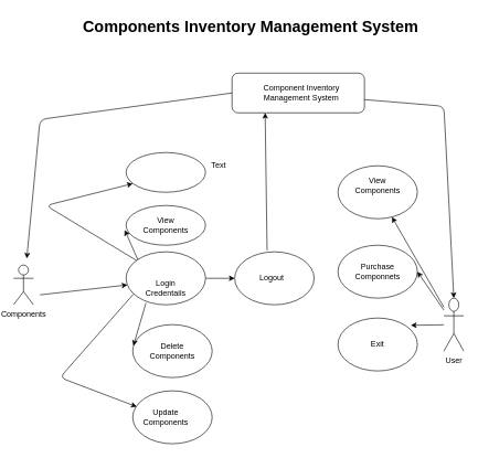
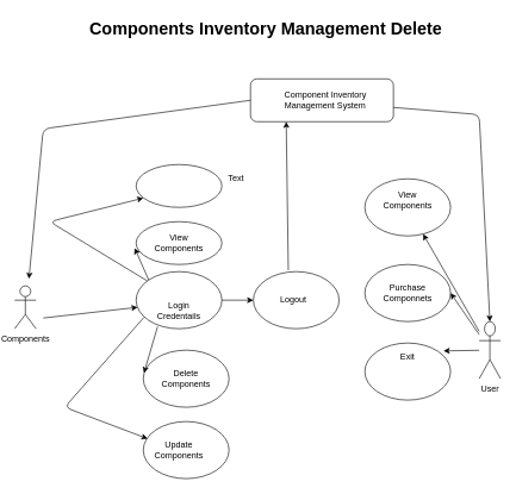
  <mxCell id="0" />
  <mxCell id="1" parent="0" />
  <mxCell id="2" value="" style="ellipse;whiteSpace=wrap;html=1;" vertex="1" parent="1"><mxGeometry x="190" y="230" width="120" height="60" as="geometry" /></mxCell>
  <mxCell id="3" value="Components" style="shape=umlActor;verticalLabelPosition=bottom;verticalAlign=top;html=1;outlineConnect=0;" vertex="1" parent="1"><mxGeometry x="20" y="400" width="30" height="60" as="geometry" /></mxCell>
  <mxCell id="4" value="" style="ellipse;whiteSpace=wrap;html=1;" vertex="1" parent="1"><mxGeometry x="190" y="310" width="120" height="60" as="geometry" /></mxCell>
  <mxCell id="5" value="View Components" style="text;html=1;strokeColor=none;fillColor=none;align=center;verticalAlign=middle;whiteSpace=wrap;rounded=0;" vertex="1" parent="1"><mxGeometry x="210" y="330" width="80" height="20" as="geometry" /></mxCell>
  <mxCell id="6" value="" style="ellipse;whiteSpace=wrap;html=1;" vertex="1" parent="1"><mxGeometry x="190" y="380" width="120" height="80" as="geometry" /></mxCell>
  <mxCell id="7" value="" style="ellipse;whiteSpace=wrap;html=1;" vertex="1" parent="1"><mxGeometry x="200" y="490" width="120" height="80" as="geometry" /></mxCell>
  <mxCell id="8" value="" style="ellipse;whiteSpace=wrap;html=1;" vertex="1" parent="1"><mxGeometry x="200" y="590" width="120" height="80" as="geometry" /></mxCell>
  <mxCell id="9" value="Delete Components" style="text;html=1;strokeColor=none;fillColor=none;align=center;verticalAlign=middle;whiteSpace=wrap;rounded=0;" vertex="1" parent="1"><mxGeometry x="240" y="520" width="40" height="20" as="geometry" /></mxCell>
  <mxCell id="10" value="Login Credentails" style="text;html=1;strokeColor=none;fillColor=none;align=center;verticalAlign=middle;whiteSpace=wrap;rounded=0;" vertex="1" parent="1"><mxGeometry x="210" y="425" width="80" height="20" as="geometry" /></mxCell>
- <mxCell id="11" value="&lt;h1&gt;Components Inventory Management System&lt;/h1&gt;" style="text;html=1;strokeColor=none;fillColor=none;spacing=5;spacingTop=-20;whiteSpace=wrap;overflow=hidden;rounded=0;" vertex="1" parent="1"><mxGeometry x="120" y="20" width="570" height="120" as="geometry" /></mxCell>
+ <mxCell id="11" value="&lt;h1&gt;Components Inventory Management Delete&lt;/h1&gt;" style="text;html=1;strokeColor=none;fillColor=none;spacing=5;spacingTop=-20;whiteSpace=wrap;overflow=hidden;rounded=0;" vertex="1" parent="1"><mxGeometry x="120" y="20" width="570" height="120" as="geometry" /></mxCell>
  <mxCell id="12" value="Update Components" style="text;html=1;strokeColor=none;fillColor=none;align=center;verticalAlign=middle;whiteSpace=wrap;rounded=0;" vertex="1" parent="1"><mxGeometry x="230" y="620" width="40" height="20" as="geometry" /></mxCell>
  <mxCell id="13" value="" style="endArrow=classic;html=1;entryX=0.083;entryY=0.783;entryDx=0;entryDy=0;entryPerimeter=0;" edge="1" parent="1" source="6" target="2"><mxGeometry width="50" height="50" relative="1" as="geometry"><mxPoint x="60" y="420" as="sourcePoint" /><mxPoint x="119" y="380" as="targetPoint" /><Array as="points"><mxPoint x="69" y="310" /></Array></mxGeometry></mxCell>
  <mxCell id="14" value="" style="endArrow=classic;html=1;entryX=-0.017;entryY=0.617;entryDx=0;entryDy=0;entryPerimeter=0;exitX=0;exitY=0;exitDx=0;exitDy=0;" edge="1" parent="1" source="6" target="4"><mxGeometry width="50" height="50" relative="1" as="geometry"><mxPoint x="60" y="430" as="sourcePoint" /><mxPoint x="110" y="380" as="targetPoint" /></mxGeometry></mxCell>
  <mxCell id="15" value="" style="endArrow=classic;html=1;entryX=0.017;entryY=0.625;entryDx=0;entryDy=0;entryPerimeter=0;" edge="1" parent="1" target="6"><mxGeometry width="50" height="50" relative="1" as="geometry"><mxPoint x="60" y="445" as="sourcePoint" /><mxPoint x="190" y="430" as="targetPoint" /></mxGeometry></mxCell>
  <mxCell id="16" value="" style="endArrow=classic;html=1;entryX=0.008;entryY=0.4;entryDx=0;entryDy=0;entryPerimeter=0;exitX=0.25;exitY=0.963;exitDx=0;exitDy=0;exitPerimeter=0;" edge="1" parent="1" source="6" target="7"><mxGeometry width="50" height="50" relative="1" as="geometry"><mxPoint x="60" y="470" as="sourcePoint" /><mxPoint x="110" y="420" as="targetPoint" /></mxGeometry></mxCell>
  <mxCell id="17" value="" style="endArrow=classic;html=1;entryX=0.05;entryY=0.3;entryDx=0;entryDy=0;entryPerimeter=0;exitX=0.092;exitY=0.8;exitDx=0;exitDy=0;exitPerimeter=0;" edge="1" parent="1" source="6" target="8"><mxGeometry width="50" height="50" relative="1" as="geometry"><mxPoint x="130" y="490" as="sourcePoint" /><mxPoint x="100" y="440" as="targetPoint" /><Array as="points"><mxPoint x="90" y="570" /></Array></mxGeometry></mxCell>
  <mxCell id="18" value="" style="ellipse;whiteSpace=wrap;html=1;" vertex="1" parent="1"><mxGeometry x="354" y="380" width="120" height="80" as="geometry" /></mxCell>
  <mxCell id="19" value="Logout" style="text;html=1;strokeColor=none;fillColor=none;align=center;verticalAlign=middle;whiteSpace=wrap;rounded=0;" vertex="1" parent="1"><mxGeometry x="390" y="410" width="40" height="20" as="geometry" /></mxCell>
  <mxCell id="20" value="" style="endArrow=classic;html=1;entryX=0;entryY=0.5;entryDx=0;entryDy=0;" edge="1" parent="1" target="18"><mxGeometry width="50" height="50" relative="1" as="geometry"><mxPoint x="310" y="420" as="sourcePoint" /><mxPoint x="370" y="400" as="targetPoint" /></mxGeometry></mxCell>
  <mxCell id="21" value="User" style="shape=umlActor;verticalLabelPosition=bottom;verticalAlign=top;html=1;outlineConnect=0;" vertex="1" parent="1"><mxGeometry x="670" y="450" width="30" height="80" as="geometry" /></mxCell>
  <mxCell id="22" value="" style="rounded=1;whiteSpace=wrap;html=1;" vertex="1" parent="1"><mxGeometry x="350" y="110" width="200" height="60" as="geometry" /></mxCell>
  <mxCell id="23" value="Text" style="text;html=1;strokeColor=none;fillColor=none;align=center;verticalAlign=middle;whiteSpace=wrap;rounded=0;" vertex="1" parent="1"><mxGeometry x="310" y="240" width="40" height="20" as="geometry" /></mxCell>
  <mxCell id="24" value="Component Inventory Management System" style="text;html=1;strokeColor=none;fillColor=none;align=center;verticalAlign=middle;whiteSpace=wrap;rounded=0;" vertex="1" parent="1"><mxGeometry x="390" y="130" width="130" height="20" as="geometry" /></mxCell>
  <mxCell id="25" value="" style="ellipse;whiteSpace=wrap;html=1;" vertex="1" parent="1"><mxGeometry x="510" y="250" width="120" height="80" as="geometry" /></mxCell>
  <mxCell id="26" value="" style="ellipse;whiteSpace=wrap;html=1;" vertex="1" parent="1"><mxGeometry x="510" y="370" width="120" height="80" as="geometry" /></mxCell>
  <mxCell id="27" value="" style="ellipse;whiteSpace=wrap;html=1;" vertex="1" parent="1"><mxGeometry x="510" y="480" width="120" height="80" as="geometry" /></mxCell>
  <mxCell id="28" value="View Components" style="text;html=1;strokeColor=none;fillColor=none;align=center;verticalAlign=middle;whiteSpace=wrap;rounded=0;" vertex="1" parent="1"><mxGeometry x="550" y="270" width="40" height="20" as="geometry" /></mxCell>
  <mxCell id="29" value="Purchase Componnets" style="text;html=1;strokeColor=none;fillColor=none;align=center;verticalAlign=middle;whiteSpace=wrap;rounded=0;" vertex="1" parent="1"><mxGeometry x="550" y="400" width="40" height="20" as="geometry" /></mxCell>
- <mxCell id="30" value="Exit" style="text;html=1;strokeColor=none;fillColor=none;align=center;verticalAlign=middle;whiteSpace=wrap;rounded=0;" vertex="1" parent="1"><mxGeometry x="550" y="510" width="40" height="20" as="geometry" /></mxCell>
+ <mxCell id="30" value="Exit" style="text;html=1;strokeColor=none;fillColor=none;align=center;verticalAlign=middle;whiteSpace=wrap;rounded=0;" vertex="1" parent="1"><mxGeometry x="550" y="490" width="40" height="20" as="geometry" /></mxCell>
  <mxCell id="31" value="" style="endArrow=classic;html=1;entryX=1;entryY=0.5;entryDx=0;entryDy=0;" edge="1" parent="1" source="21" target="26"><mxGeometry width="50" height="50" relative="1" as="geometry"><mxPoint x="660" y="410" as="sourcePoint" /><mxPoint x="730" y="340" as="targetPoint" /></mxGeometry></mxCell>
  <mxCell id="32" value="" style="endArrow=classic;html=1;exitX=0.408;exitY=-0.025;exitDx=0;exitDy=0;exitPerimeter=0;entryX=0.25;entryY=1;entryDx=0;entryDy=0;" edge="1" parent="1" source="18" target="22"><mxGeometry width="50" height="50" relative="1" as="geometry"><mxPoint x="385" y="365" as="sourcePoint" /><mxPoint x="435" y="315" as="targetPoint" /></mxGeometry></mxCell>
  <mxCell id="33" value="" style="endArrow=classic;html=1;exitX=0;exitY=0.5;exitDx=0;exitDy=0;" edge="1" parent="1" source="22"><mxGeometry width="50" height="50" relative="1" as="geometry"><mxPoint x="190" y="180" as="sourcePoint" /><mxPoint x="40" y="390" as="targetPoint" /><Array as="points"><mxPoint x="60" y="180" /></Array></mxGeometry></mxCell>
  <mxCell id="34" value="" style="endArrow=classic;html=1;entryX=0.917;entryY=0.138;entryDx=0;entryDy=0;entryPerimeter=0;" edge="1" parent="1" source="21" target="27"><mxGeometry width="50" height="50" relative="1" as="geometry"><mxPoint x="650" y="460" as="sourcePoint" /><mxPoint x="700" y="410" as="targetPoint" /></mxGeometry></mxCell>
  <mxCell id="35" value="" style="endArrow=classic;html=1;" edge="1" parent="1" source="21" target="25"><mxGeometry width="50" height="50" relative="1" as="geometry"><mxPoint x="660" y="400" as="sourcePoint" /><mxPoint x="710" y="350" as="targetPoint" /></mxGeometry></mxCell>
  <mxCell id="36" value="" style="endArrow=classic;html=1;entryX=0.5;entryY=0;entryDx=0;entryDy=0;entryPerimeter=0;" edge="1" parent="1" target="21"><mxGeometry width="50" height="50" relative="1" as="geometry"><mxPoint x="550" y="150" as="sourcePoint" /><mxPoint x="600" y="100" as="targetPoint" /><Array as="points"><mxPoint x="670" y="160" /></Array></mxGeometry></mxCell>
